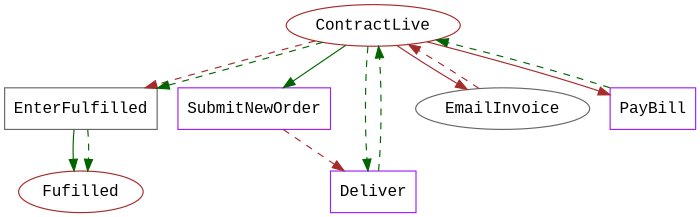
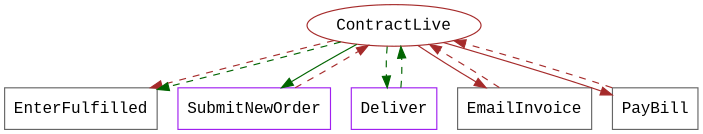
  digraph {
    fontname="Liberation Mono"
    node [color=gray40 fontname="Liberation Mono" shape=box]
    edge [color=darkgreen fontname="Liberation Mono" style=dashed]
-   n1 [color=brown label=Fufilled shape=""]
    n2 [color=brown label=ContractLive shape=""]
    n3 [label=EnterFulfilled]
    n4 [color=purple label=SubmitNewOrder]
    n5 [color=purple label=Deliver]
-   n6 [label=EmailInvoice shape=ellipse]
-   n7 [color=purple label=PayBill]
+   n6 [label=EmailInvoice]
+   n7 [label=PayBill]
    n2 -> n3 [color=brown]
    n2 -> n3
    n2 -> n4 [style=""]
    n2 -> n5
    n2 -> n6 [color=brown style=""]
    n2 -> n7 [color=brown style=""]
-   n3 -> n1 [style=""]
-   n3 -> n1
-   n4 -> n5 [color=brown]
+   n4 -> n2 [color=brown]
    n5 -> n2
    n6 -> n2 [color=brown]
-   n7 -> n2
+   n7 -> n2 [color=brown]
  }
